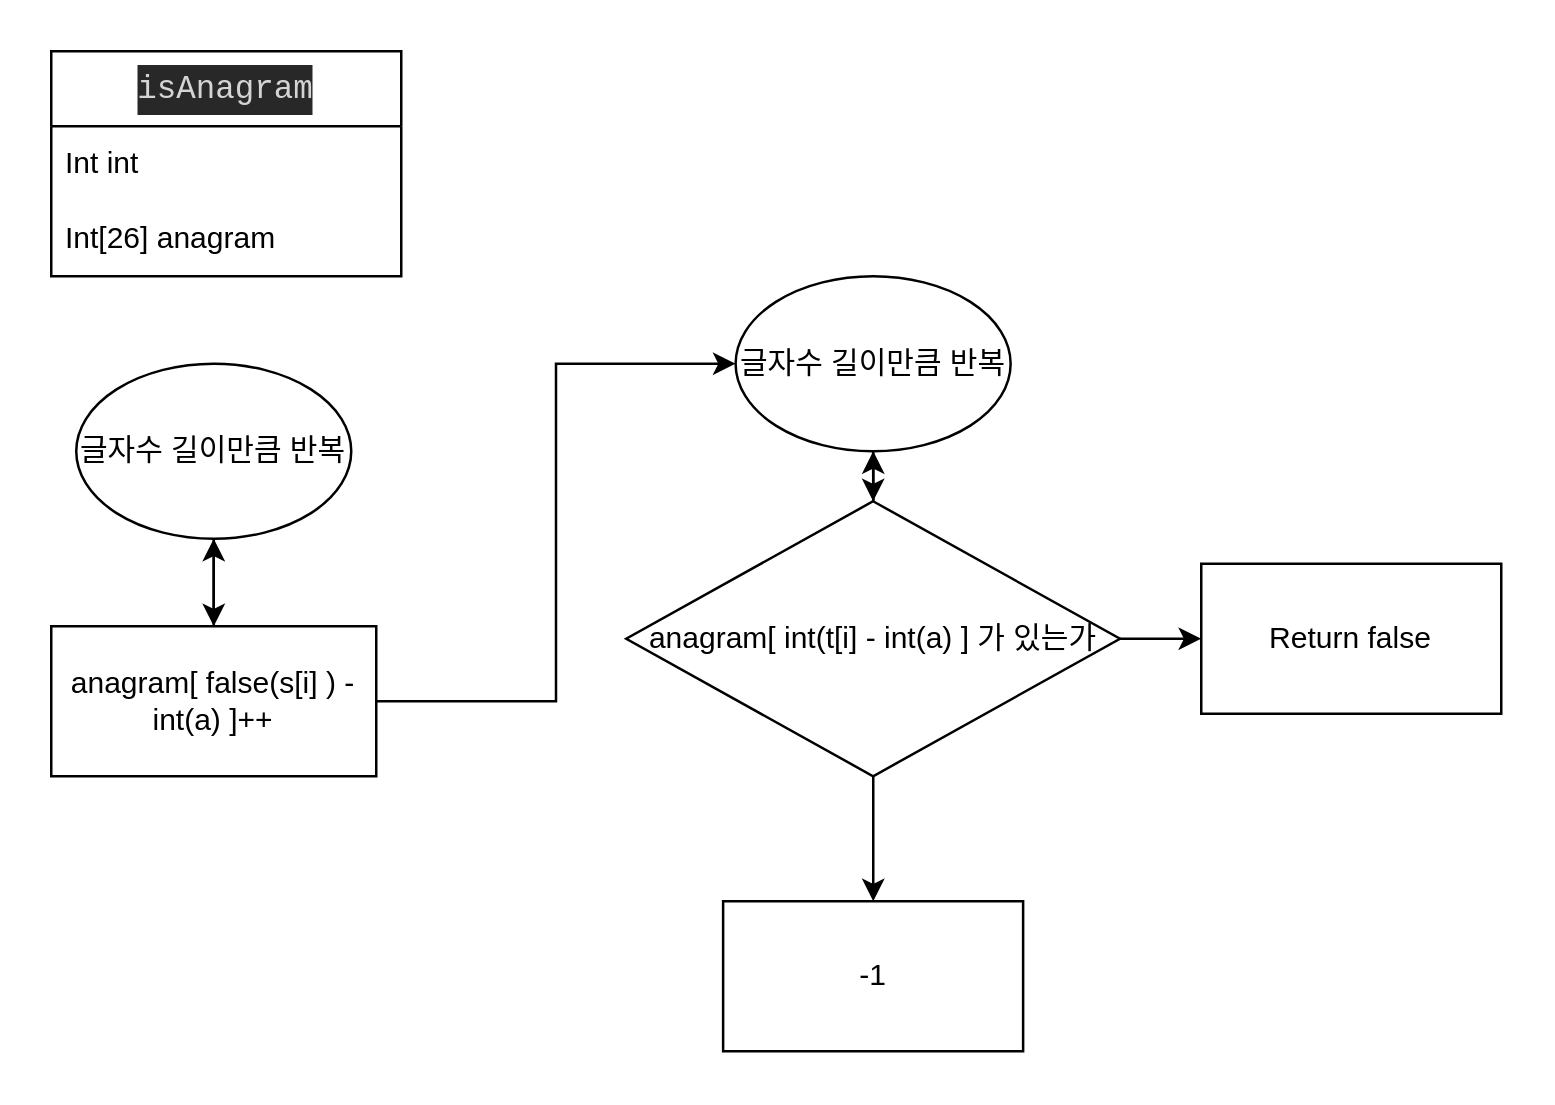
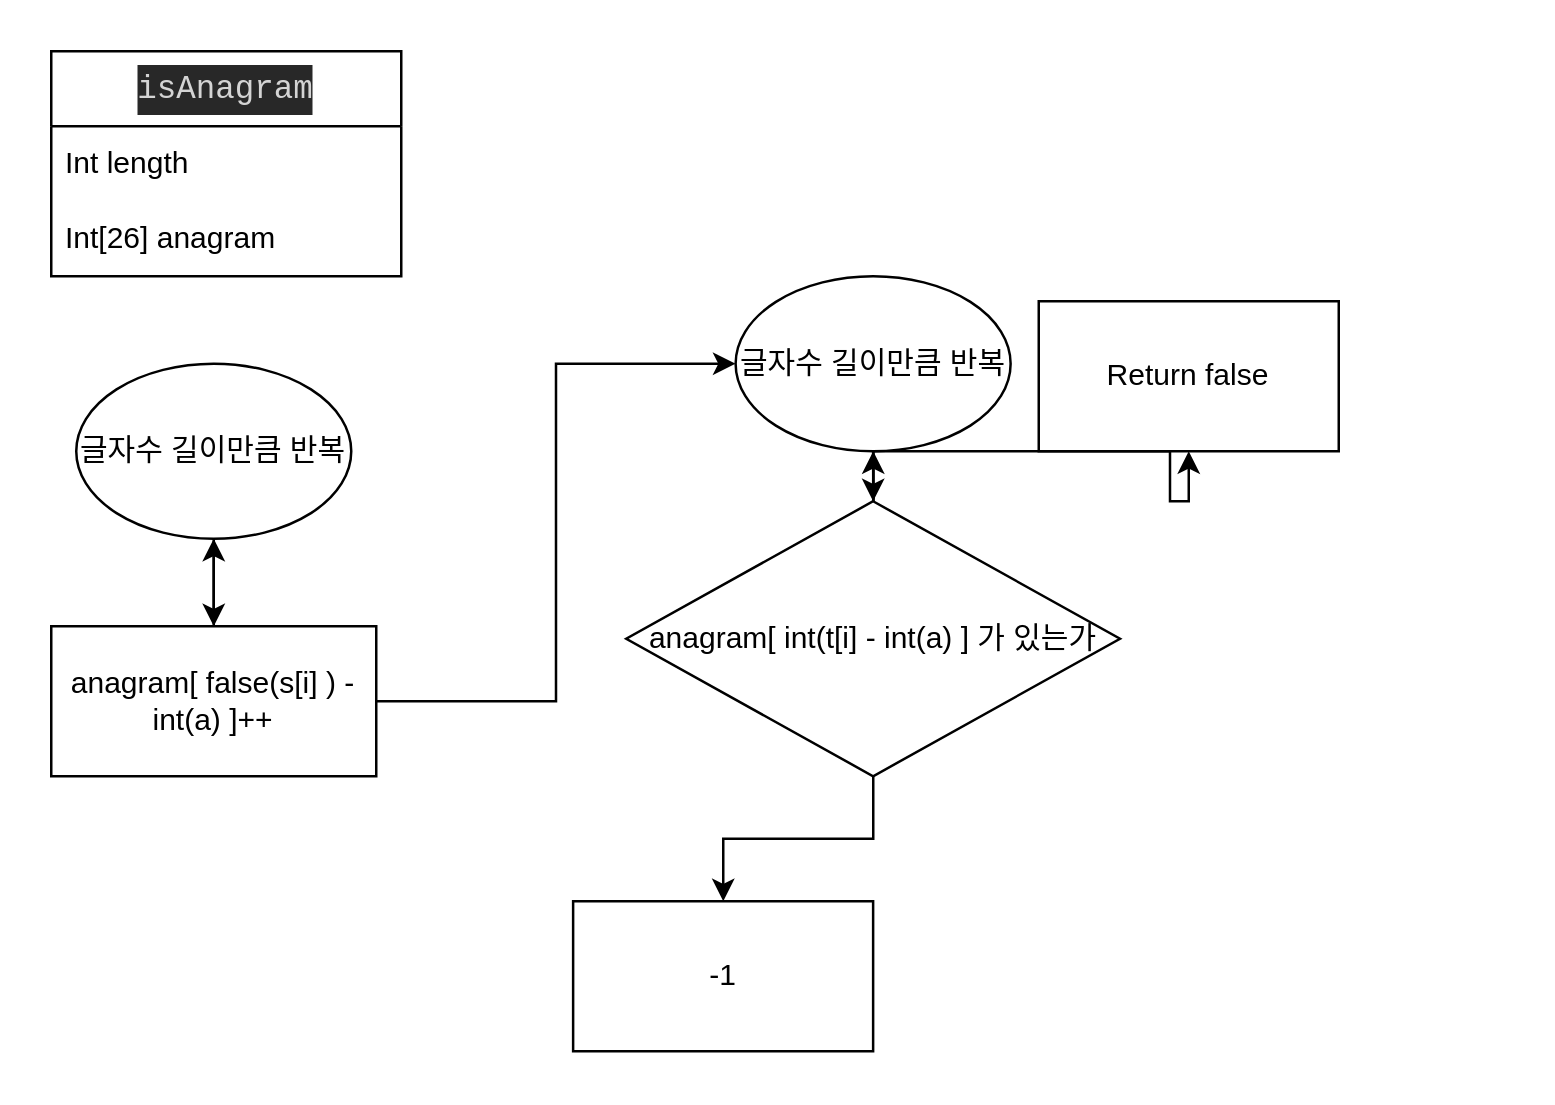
  <mxCell id="0" />
  <mxCell id="1" parent="0" />
  <mxCell id="2" value="" style="edgeStyle=orthogonalEdgeStyle;rounded=0;orthogonalLoop=1;jettySize=auto;html=1;" edge="1" parent="1" source="5" target="16"><mxGeometry relative="1" as="geometry" /></mxCell>
  <mxCell id="3" value="" style="edgeStyle=orthogonalEdgeStyle;rounded=0;orthogonalLoop=1;jettySize=auto;html=1;" edge="1" parent="1" source="5" target="17"><mxGeometry relative="1" as="geometry" /></mxCell>
  <mxCell id="4" style="edgeStyle=orthogonalEdgeStyle;rounded=0;orthogonalLoop=1;jettySize=auto;html=1;" edge="1" parent="1" source="5"><mxGeometry relative="1" as="geometry"><mxPoint x="348.75" y="180" as="targetPoint" /></mxGeometry></mxCell>
  <mxCell id="5" value="anagram[ int(t[i] - int(a) ] 가 있는가" style="rhombus;whiteSpace=wrap;html=1;" vertex="1" parent="1"><mxGeometry x="250" y="200" width="197.5" height="110" as="geometry" /></mxCell>
  <mxCell id="6" style="edgeStyle=orthogonalEdgeStyle;rounded=0;orthogonalLoop=1;jettySize=auto;html=1;entryX=0.5;entryY=1;entryDx=0;entryDy=0;" edge="1" parent="1" source="8" target="13"><mxGeometry relative="1" as="geometry" /></mxCell>
  <mxCell id="7" style="edgeStyle=orthogonalEdgeStyle;rounded=0;orthogonalLoop=1;jettySize=auto;html=1;entryX=0;entryY=0.5;entryDx=0;entryDy=0;" edge="1" parent="1" source="8" target="15"><mxGeometry relative="1" as="geometry" /></mxCell>
  <mxCell id="8" value="anagram[ false(s[i] ) - int(a) ]++" style="rounded=0;whiteSpace=wrap;html=1;" vertex="1" parent="1"><mxGeometry x="20" y="250" width="130" height="60" as="geometry" /></mxCell>
  <mxCell id="9" value="&lt;div style=&quot;text-align: start; -webkit-text-size-adjust: auto; color: rgb(212, 212, 212); background-color: rgb(40, 40, 40); font-family: Menlo, Monaco, &amp;quot;Courier New&amp;quot;, monospace; font-size: 13px; line-height: 20px;&quot;&gt;isAnagram&lt;/div&gt;" style="swimlane;fontStyle=0;childLayout=stackLayout;horizontal=1;startSize=30;horizontalStack=0;resizeParent=1;resizeParentMax=0;resizeLast=0;collapsible=1;marginBottom=0;whiteSpace=wrap;html=1;" vertex="1" parent="1"><mxGeometry x="20" y="20" width="140" height="90" as="geometry" /></mxCell>
- <mxCell id="10" value="Int int&amp;nbsp;" style="text;strokeColor=none;fillColor=none;align=left;verticalAlign=middle;spacingLeft=4;spacingRight=4;overflow=hidden;points=[[0,0.5],[1,0.5]];portConstraint=eastwest;rotatable=0;whiteSpace=wrap;html=1;" vertex="1" parent="9"><mxGeometry y="30" width="140" height="30" as="geometry" /></mxCell>
+ <mxCell id="10" value="Int length&amp;nbsp;" style="text;strokeColor=none;fillColor=none;align=left;verticalAlign=middle;spacingLeft=4;spacingRight=4;overflow=hidden;points=[[0,0.5],[1,0.5]];portConstraint=eastwest;rotatable=0;whiteSpace=wrap;html=1;" vertex="1" parent="9"><mxGeometry y="30" width="140" height="30" as="geometry" /></mxCell>
  <mxCell id="11" value="Int[26] anagram" style="text;strokeColor=none;fillColor=none;align=left;verticalAlign=middle;spacingLeft=4;spacingRight=4;overflow=hidden;points=[[0,0.5],[1,0.5]];portConstraint=eastwest;rotatable=0;whiteSpace=wrap;html=1;" vertex="1" parent="9"><mxGeometry y="60" width="140" height="30" as="geometry" /></mxCell>
  <mxCell id="12" style="edgeStyle=orthogonalEdgeStyle;rounded=0;orthogonalLoop=1;jettySize=auto;html=1;entryX=0.5;entryY=0;entryDx=0;entryDy=0;" edge="1" parent="1" source="13" target="8"><mxGeometry relative="1" as="geometry" /></mxCell>
  <mxCell id="13" value="글자수 길이만큼 반복" style="ellipse;whiteSpace=wrap;html=1;" vertex="1" parent="1"><mxGeometry x="30" y="145" width="110" height="70" as="geometry" /></mxCell>
  <mxCell id="14" style="edgeStyle=orthogonalEdgeStyle;rounded=0;orthogonalLoop=1;jettySize=auto;html=1;entryX=0.5;entryY=0;entryDx=0;entryDy=0;" edge="1" parent="1" source="15" target="5"><mxGeometry relative="1" as="geometry" /></mxCell>
  <mxCell id="15" value="글자수 길이만큼 반복" style="ellipse;whiteSpace=wrap;html=1;" vertex="1" parent="1"><mxGeometry x="293.75" y="110" width="110" height="70" as="geometry" /></mxCell>
- <mxCell id="16" value="-1" style="whiteSpace=wrap;html=1;" vertex="1" parent="1"><mxGeometry x="288.75" y="360" width="120" height="60" as="geometry" /></mxCell>
- <mxCell id="17" value="Return false" style="whiteSpace=wrap;html=1;" vertex="1" parent="1"><mxGeometry x="480" y="225" width="120" height="60" as="geometry" /></mxCell>
+ <mxCell id="16" value="-1" style="whiteSpace=wrap;html=1;" vertex="1" parent="1"><mxGeometry x="228.75" y="360" width="120" height="60" as="geometry" /></mxCell>
+ <mxCell id="17" value="Return false" style="whiteSpace=wrap;html=1;" vertex="1" parent="1"><mxGeometry x="415" y="120" width="120" height="60" as="geometry" /></mxCell>
